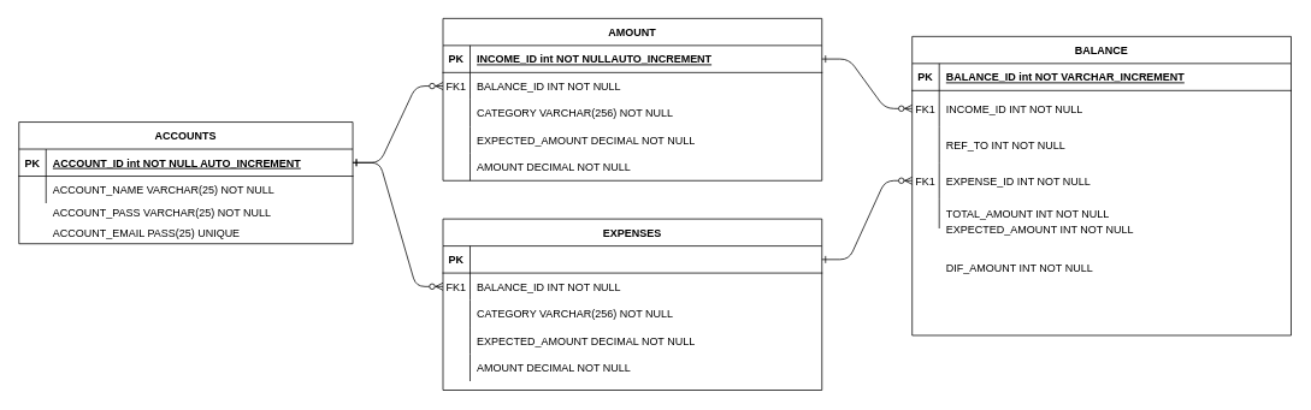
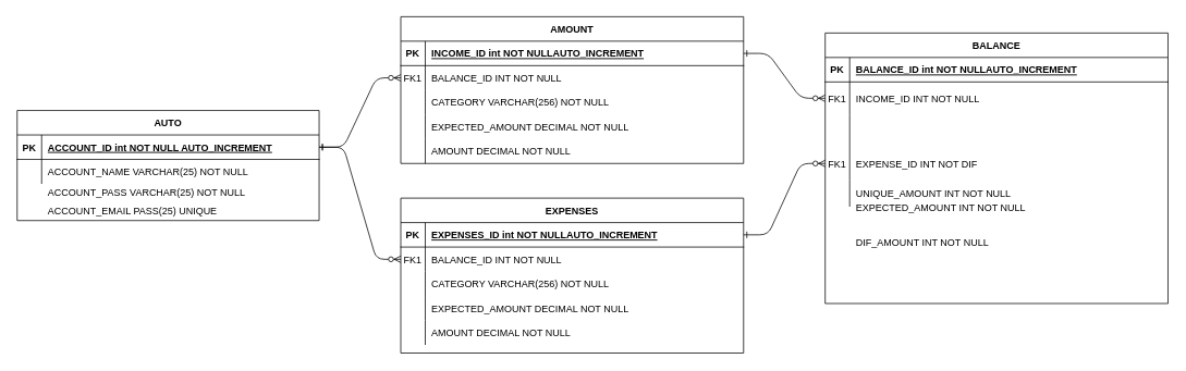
  <mxCell id="0" />
  <mxCell id="1" parent="0" />
  <mxCell id="2" value="" style="edgeStyle=entityRelationEdgeStyle;endArrow=ERzeroToMany;startArrow=ERone;endFill=1;startFill=0;" parent="1" source="4" target="37" edge="1"><mxGeometry width="100" height="100" relative="1" as="geometry"><mxPoint x="340" y="720" as="sourcePoint" /><mxPoint x="440" y="620" as="targetPoint" /></mxGeometry></mxCell>
- <mxCell id="3" value="ACCOUNTS" style="shape=table;startSize=30;container=1;collapsible=1;childLayout=tableLayout;fixedRows=1;rowLines=0;fontStyle=1;align=center;resizeLast=1;" parent="1" vertex="1"><mxGeometry x="20" y="135" width="370" height="135" as="geometry" /></mxCell>
+ <mxCell id="3" value="AUTO" style="shape=table;startSize=30;container=1;collapsible=1;childLayout=tableLayout;fixedRows=1;rowLines=0;fontStyle=1;align=center;resizeLast=1;" parent="1" vertex="1"><mxGeometry x="20" y="135" width="370" height="135" as="geometry" /></mxCell>
  <mxCell id="4" value="" style="shape=partialRectangle;collapsible=0;dropTarget=0;pointerEvents=0;fillColor=none;points=[[0,0.5],[1,0.5]];portConstraint=eastwest;top=0;left=0;right=0;bottom=1;" parent="3" vertex="1"><mxGeometry y="30" width="370" height="30" as="geometry" /></mxCell>
  <mxCell id="5" value="PK" style="shape=partialRectangle;overflow=hidden;connectable=0;fillColor=none;top=0;left=0;bottom=0;right=0;fontStyle=1;" parent="4" vertex="1"><mxGeometry width="30" height="30" as="geometry" /></mxCell>
  <mxCell id="6" value="ACCOUNT_ID int NOT NULL AUTO_INCREMENT" style="shape=partialRectangle;overflow=hidden;connectable=0;fillColor=none;top=0;left=0;bottom=0;right=0;align=left;spacingLeft=6;fontStyle=5;" parent="4" vertex="1"><mxGeometry x="30" width="340" height="30" as="geometry" /></mxCell>
  <mxCell id="7" value="" style="shape=partialRectangle;collapsible=0;dropTarget=0;pointerEvents=0;fillColor=none;points=[[0,0.5],[1,0.5]];portConstraint=eastwest;top=0;left=0;right=0;bottom=0;" parent="3" vertex="1"><mxGeometry y="60" width="370" height="30" as="geometry" /></mxCell>
  <mxCell id="8" value="" style="shape=partialRectangle;overflow=hidden;connectable=0;fillColor=none;top=0;left=0;bottom=0;right=0;" parent="7" vertex="1"><mxGeometry width="30" height="30" as="geometry" /></mxCell>
  <mxCell id="9" value="ACCOUNT_NAME VARCHAR(25) NOT NULL" style="shape=partialRectangle;overflow=hidden;connectable=0;fillColor=none;top=0;left=0;bottom=0;right=0;align=left;spacingLeft=6;" parent="7" vertex="1"><mxGeometry x="30" width="340" height="30" as="geometry" /></mxCell>
  <mxCell id="10" value="ACCOUNT_PASS VARCHAR(25) NOT NULL" style="shape=partialRectangle;overflow=hidden;connectable=0;fillColor=none;top=0;left=0;bottom=0;right=0;align=left;spacingLeft=6;" parent="1" vertex="1"><mxGeometry x="50" y="220" width="340" height="30" as="geometry" /></mxCell>
  <mxCell id="11" value="ACCOUNT_EMAIL PASS(25) UNIQUE" style="shape=partialRectangle;overflow=hidden;connectable=0;fillColor=none;top=0;left=0;bottom=0;right=0;align=left;spacingLeft=6;" parent="1" vertex="1"><mxGeometry x="50" y="242.5" width="340" height="30" as="geometry" /></mxCell>
  <mxCell id="12" value="EXPECTED_AMOUNT INT NOT NULL " style="shape=partialRectangle;overflow=hidden;connectable=0;fillColor=none;top=0;left=0;bottom=0;right=0;align=left;spacingLeft=6;" parent="1" vertex="1"><mxGeometry x="1040" y="237" width="390" height="33" as="geometry" /></mxCell>
  <mxCell id="13" value="DIF_AMOUNT INT NOT NULL" style="shape=partialRectangle;overflow=hidden;connectable=0;fillColor=none;top=0;left=0;bottom=0;right=0;align=left;spacingLeft=6;" parent="1" vertex="1"><mxGeometry x="1040" y="280" width="390" height="33" as="geometry" /></mxCell>
  <mxCell id="14" value="" style="edgeStyle=entityRelationEdgeStyle;endArrow=ERzeroToMany;startArrow=ERone;endFill=1;startFill=0;entryX=0;entryY=0.5;entryDx=0;entryDy=0;exitX=1;exitY=0.5;exitDx=0;exitDy=0;" parent="1" source="4" target="21" edge="1"><mxGeometry width="100" height="100" relative="1" as="geometry"><mxPoint x="400" y="190" as="sourcePoint" /><mxPoint x="500" y="30" as="targetPoint" /></mxGeometry></mxCell>
  <mxCell id="15" value="" style="edgeStyle=entityRelationEdgeStyle;endArrow=ERzeroToMany;startArrow=ERone;endFill=1;startFill=0;entryX=0;entryY=0.5;entryDx=0;entryDy=0;exitX=1;exitY=0.5;exitDx=0;exitDy=0;" parent="1" source="34" target="59" edge="1"><mxGeometry width="100" height="100" relative="1" as="geometry"><mxPoint x="400" y="190" as="sourcePoint" /><mxPoint x="500" y="30" as="targetPoint" /></mxGeometry></mxCell>
  <mxCell id="16" value="" style="edgeStyle=entityRelationEdgeStyle;endArrow=ERzeroToMany;startArrow=ERone;endFill=1;startFill=0;exitX=1;exitY=0.5;exitDx=0;exitDy=0;entryX=0;entryY=0.5;entryDx=0;entryDy=0;" parent="1" source="18" edge="1" target="53"><mxGeometry width="100" height="100" relative="1" as="geometry"><mxPoint x="410" y="200" as="sourcePoint" /><mxPoint x="1080" y="120" as="targetPoint" /></mxGeometry></mxCell>
  <mxCell id="17" value="AMOUNT" style="shape=table;startSize=30;container=1;collapsible=1;childLayout=tableLayout;fixedRows=1;rowLines=0;fontStyle=1;align=center;resizeLast=1;" parent="1" vertex="1"><mxGeometry x="490" y="20" width="420" height="180" as="geometry" /></mxCell>
  <mxCell id="18" value="" style="shape=partialRectangle;collapsible=0;dropTarget=0;pointerEvents=0;fillColor=none;points=[[0,0.5],[1,0.5]];portConstraint=eastwest;top=0;left=0;right=0;bottom=1;" parent="17" vertex="1"><mxGeometry y="30" width="420" height="30" as="geometry" /></mxCell>
  <mxCell id="19" value="PK" style="shape=partialRectangle;overflow=hidden;connectable=0;fillColor=none;top=0;left=0;bottom=0;right=0;fontStyle=1;" parent="18" vertex="1"><mxGeometry width="30" height="30" as="geometry" /></mxCell>
  <mxCell id="20" value="INCOME_ID int NOT NULLAUTO_INCREMENT" style="shape=partialRectangle;overflow=hidden;connectable=0;fillColor=none;top=0;left=0;bottom=0;right=0;align=left;spacingLeft=6;fontStyle=5;" parent="18" vertex="1"><mxGeometry x="30" width="390" height="30" as="geometry" /></mxCell>
  <mxCell id="21" value="" style="shape=partialRectangle;collapsible=0;dropTarget=0;pointerEvents=0;fillColor=none;points=[[0,0.5],[1,0.5]];portConstraint=eastwest;top=0;left=0;right=0;bottom=0;" parent="17" vertex="1"><mxGeometry y="60" width="420" height="30" as="geometry" /></mxCell>
  <mxCell id="22" value="FK1" style="shape=partialRectangle;overflow=hidden;connectable=0;fillColor=none;top=0;left=0;bottom=0;right=0;" parent="21" vertex="1"><mxGeometry width="30" height="30" as="geometry" /></mxCell>
  <mxCell id="23" value="BALANCE_ID INT NOT NULL" style="shape=partialRectangle;overflow=hidden;connectable=0;fillColor=none;top=0;left=0;bottom=0;right=0;align=left;spacingLeft=6;" parent="21" vertex="1"><mxGeometry x="30" width="390" height="30" as="geometry" /></mxCell>
  <mxCell id="24" value="" style="shape=partialRectangle;collapsible=0;dropTarget=0;pointerEvents=0;fillColor=none;points=[[0,0.5],[1,0.5]];portConstraint=eastwest;top=0;left=0;right=0;bottom=0;" parent="17" vertex="1"><mxGeometry y="90" width="420" height="30" as="geometry" /></mxCell>
  <mxCell id="25" value="" style="shape=partialRectangle;overflow=hidden;connectable=0;fillColor=none;top=0;left=0;bottom=0;right=0;" parent="24" vertex="1"><mxGeometry width="30" height="30" as="geometry" /></mxCell>
  <mxCell id="26" value="CATEGORY VARCHAR(256) NOT NULL" style="shape=partialRectangle;overflow=hidden;connectable=0;fillColor=none;top=0;left=0;bottom=0;right=0;align=left;spacingLeft=6;" parent="24" vertex="1"><mxGeometry x="30" width="390" height="30" as="geometry" /></mxCell>
  <mxCell id="27" value="" style="shape=partialRectangle;collapsible=0;dropTarget=0;pointerEvents=0;fillColor=none;points=[[0,0.5],[1,0.5]];portConstraint=eastwest;top=0;left=0;right=0;bottom=0;" parent="17" vertex="1"><mxGeometry y="120" width="420" height="30" as="geometry" /></mxCell>
  <mxCell id="28" value="" style="shape=partialRectangle;overflow=hidden;connectable=0;fillColor=none;top=0;left=0;bottom=0;right=0;" parent="27" vertex="1"><mxGeometry width="30" height="30" as="geometry" /></mxCell>
  <mxCell id="29" value="EXPECTED_AMOUNT DECIMAL NOT NULL" style="shape=partialRectangle;overflow=hidden;connectable=0;fillColor=none;top=0;left=0;bottom=0;right=0;align=left;spacingLeft=6;" parent="27" vertex="1"><mxGeometry x="30" width="390" height="30" as="geometry" /></mxCell>
  <mxCell id="30" value="" style="shape=partialRectangle;collapsible=0;dropTarget=0;pointerEvents=0;fillColor=none;points=[[0,0.5],[1,0.5]];portConstraint=eastwest;top=0;left=0;right=0;bottom=0;" parent="17" vertex="1"><mxGeometry y="150" width="420" height="30" as="geometry" /></mxCell>
  <mxCell id="31" value="" style="shape=partialRectangle;overflow=hidden;connectable=0;fillColor=none;top=0;left=0;bottom=0;right=0;" parent="30" vertex="1"><mxGeometry width="30" height="30" as="geometry" /></mxCell>
  <mxCell id="32" value="AMOUNT DECIMAL NOT NULL" style="shape=partialRectangle;overflow=hidden;connectable=0;fillColor=none;top=0;left=0;bottom=0;right=0;align=left;spacingLeft=6;" parent="30" vertex="1"><mxGeometry x="30" width="390" height="30" as="geometry" /></mxCell>
  <mxCell id="33" value="EXPENSES" style="shape=table;startSize=30;container=1;collapsible=1;childLayout=tableLayout;fixedRows=1;rowLines=0;fontStyle=1;align=center;resizeLast=1;" parent="1" vertex="1"><mxGeometry x="490" y="242.5" width="420" height="190" as="geometry" /></mxCell>
  <mxCell id="34" value="" style="shape=partialRectangle;collapsible=0;dropTarget=0;pointerEvents=0;fillColor=none;points=[[0,0.5],[1,0.5]];portConstraint=eastwest;top=0;left=0;right=0;bottom=1;" parent="33" vertex="1"><mxGeometry y="30" width="420" height="30" as="geometry" /></mxCell>
  <mxCell id="35" value="PK" style="shape=partialRectangle;overflow=hidden;connectable=0;fillColor=none;top=0;left=0;bottom=0;right=0;fontStyle=1;" parent="34" vertex="1"><mxGeometry width="30" height="30" as="geometry" /></mxCell>
+ <mxCell id="36" value="EXPENSES_ID int NOT NULLAUTO_INCREMENT" style="shape=partialRectangle;overflow=hidden;connectable=0;fillColor=none;top=0;left=0;bottom=0;right=0;align=left;spacingLeft=6;fontStyle=5;" parent="34" vertex="1"><mxGeometry x="30" width="390" height="30" as="geometry" /></mxCell>
  <mxCell id="37" value="" style="shape=partialRectangle;collapsible=0;dropTarget=0;pointerEvents=0;fillColor=none;points=[[0,0.5],[1,0.5]];portConstraint=eastwest;top=0;left=0;right=0;bottom=0;" parent="33" vertex="1"><mxGeometry y="60" width="420" height="30" as="geometry" /></mxCell>
  <mxCell id="38" value="FK1" style="shape=partialRectangle;overflow=hidden;connectable=0;fillColor=none;top=0;left=0;bottom=0;right=0;" parent="37" vertex="1"><mxGeometry width="30" height="30" as="geometry" /></mxCell>
  <mxCell id="39" value="BALANCE_ID INT NOT NULL" style="shape=partialRectangle;overflow=hidden;connectable=0;fillColor=none;top=0;left=0;bottom=0;right=0;align=left;spacingLeft=6;" parent="37" vertex="1"><mxGeometry x="30" width="390" height="30" as="geometry" /></mxCell>
  <mxCell id="40" value="" style="shape=partialRectangle;collapsible=0;dropTarget=0;pointerEvents=0;fillColor=none;points=[[0,0.5],[1,0.5]];portConstraint=eastwest;top=0;left=0;right=0;bottom=0;" parent="33" vertex="1"><mxGeometry y="90" width="420" height="30" as="geometry" /></mxCell>
  <mxCell id="41" value="" style="shape=partialRectangle;overflow=hidden;connectable=0;fillColor=none;top=0;left=0;bottom=0;right=0;" parent="40" vertex="1"><mxGeometry width="30" height="30" as="geometry" /></mxCell>
  <mxCell id="42" value="CATEGORY VARCHAR(256) NOT NULL" style="shape=partialRectangle;overflow=hidden;connectable=0;fillColor=none;top=0;left=0;bottom=0;right=0;align=left;spacingLeft=6;" parent="40" vertex="1"><mxGeometry x="30" width="390" height="30" as="geometry" /></mxCell>
  <mxCell id="43" value="" style="shape=partialRectangle;collapsible=0;dropTarget=0;pointerEvents=0;fillColor=none;points=[[0,0.5],[1,0.5]];portConstraint=eastwest;top=0;left=0;right=0;bottom=0;" parent="33" vertex="1"><mxGeometry y="120" width="420" height="30" as="geometry" /></mxCell>
  <mxCell id="44" value="" style="shape=partialRectangle;overflow=hidden;connectable=0;fillColor=none;top=0;left=0;bottom=0;right=0;" parent="43" vertex="1"><mxGeometry width="30" height="30" as="geometry" /></mxCell>
  <mxCell id="45" value="EXPECTED_AMOUNT DECIMAL NOT NULL" style="shape=partialRectangle;overflow=hidden;connectable=0;fillColor=none;top=0;left=0;bottom=0;right=0;align=left;spacingLeft=6;" parent="43" vertex="1"><mxGeometry x="30" width="390" height="30" as="geometry" /></mxCell>
  <mxCell id="46" value="" style="shape=partialRectangle;collapsible=0;dropTarget=0;pointerEvents=0;fillColor=none;points=[[0,0.5],[1,0.5]];portConstraint=eastwest;top=0;left=0;right=0;bottom=0;" parent="33" vertex="1"><mxGeometry y="150" width="420" height="30" as="geometry" /></mxCell>
  <mxCell id="47" value="" style="shape=partialRectangle;overflow=hidden;connectable=0;fillColor=none;top=0;left=0;bottom=0;right=0;" parent="46" vertex="1"><mxGeometry width="30" height="30" as="geometry" /></mxCell>
  <mxCell id="48" value="AMOUNT DECIMAL NOT NULL" style="shape=partialRectangle;overflow=hidden;connectable=0;fillColor=none;top=0;left=0;bottom=0;right=0;align=left;spacingLeft=6;" parent="46" vertex="1"><mxGeometry x="30" width="390" height="30" as="geometry" /></mxCell>
  <mxCell id="49" value="BALANCE" style="shape=table;startSize=30;container=1;collapsible=1;childLayout=tableLayout;fixedRows=1;rowLines=0;fontStyle=1;align=center;resizeLast=1;" parent="1" vertex="1"><mxGeometry x="1010" y="40" width="420" height="331.75" as="geometry" /></mxCell>
  <mxCell id="50" value="" style="shape=partialRectangle;collapsible=0;dropTarget=0;pointerEvents=0;fillColor=none;points=[[0,0.5],[1,0.5]];portConstraint=eastwest;top=0;left=0;right=0;bottom=1;" parent="49" vertex="1"><mxGeometry y="30" width="420" height="30" as="geometry" /></mxCell>
  <mxCell id="51" value="PK" style="shape=partialRectangle;overflow=hidden;connectable=0;fillColor=none;top=0;left=0;bottom=0;right=0;fontStyle=1;" parent="50" vertex="1"><mxGeometry width="30" height="30" as="geometry" /></mxCell>
- <mxCell id="52" value="BALANCE_ID int NOT VARCHAR_INCREMENT" style="shape=partialRectangle;overflow=hidden;connectable=0;fillColor=none;top=0;left=0;bottom=0;right=0;align=left;spacingLeft=6;fontStyle=5;" parent="50" vertex="1"><mxGeometry x="30" width="390" height="30" as="geometry" /></mxCell>
+ <mxCell id="52" value="BALANCE_ID int NOT NULLAUTO_INCREMENT" style="shape=partialRectangle;overflow=hidden;connectable=0;fillColor=none;top=0;left=0;bottom=0;right=0;align=left;spacingLeft=6;fontStyle=5;" parent="50" vertex="1"><mxGeometry x="30" width="390" height="30" as="geometry" /></mxCell>
  <mxCell id="53" value="" style="shape=partialRectangle;collapsible=0;dropTarget=0;pointerEvents=0;fillColor=none;points=[[0,0.5],[1,0.5]];portConstraint=eastwest;top=0;left=0;right=0;bottom=0;" parent="49" vertex="1"><mxGeometry y="60" width="420" height="40" as="geometry" /></mxCell>
  <mxCell id="54" value="FK1" style="shape=partialRectangle;overflow=hidden;connectable=0;fillColor=none;top=0;left=0;bottom=0;right=0;" parent="53" vertex="1"><mxGeometry width="30" height="40" as="geometry" /></mxCell>
  <mxCell id="55" value="INCOME_ID INT NOT NULL" style="shape=partialRectangle;overflow=hidden;connectable=0;fillColor=none;top=0;left=0;bottom=0;right=0;align=left;spacingLeft=6;" parent="53" vertex="1"><mxGeometry x="30" width="390" height="40" as="geometry" /></mxCell>
  <mxCell id="56" value="" style="shape=partialRectangle;collapsible=0;dropTarget=0;pointerEvents=0;fillColor=none;points=[[0,0.5],[1,0.5]];portConstraint=eastwest;top=0;left=0;right=0;bottom=0;" vertex="1" parent="49"><mxGeometry y="100" width="420" height="40" as="geometry" /></mxCell>
  <mxCell id="57" value="" style="shape=partialRectangle;overflow=hidden;connectable=0;fillColor=none;top=0;left=0;bottom=0;right=0;" vertex="1" parent="56"><mxGeometry width="30" height="40" as="geometry" /></mxCell>
- <mxCell id="58" value="REF_TO INT NOT NULL" style="shape=partialRectangle;overflow=hidden;connectable=0;fillColor=none;top=0;left=0;bottom=0;right=0;align=left;spacingLeft=6;" vertex="1" parent="56"><mxGeometry x="30" width="390" height="40" as="geometry" /></mxCell>
  <mxCell id="59" value="" style="shape=partialRectangle;collapsible=0;dropTarget=0;pointerEvents=0;fillColor=none;points=[[0,0.5],[1,0.5]];portConstraint=eastwest;top=0;left=0;right=0;bottom=0;" parent="49" vertex="1"><mxGeometry y="140" width="420" height="40" as="geometry" /></mxCell>
  <mxCell id="60" value="FK1" style="shape=partialRectangle;overflow=hidden;connectable=0;fillColor=none;top=0;left=0;bottom=0;right=0;" parent="59" vertex="1"><mxGeometry width="30" height="40" as="geometry" /></mxCell>
- <mxCell id="61" value="EXPENSE_ID INT NOT NULL" style="shape=partialRectangle;overflow=hidden;connectable=0;fillColor=none;top=0;left=0;bottom=0;right=0;align=left;spacingLeft=6;" parent="59" vertex="1"><mxGeometry x="30" width="390" height="40" as="geometry" /></mxCell>
+ <mxCell id="61" value="EXPENSE_ID INT NOT DIF" style="shape=partialRectangle;overflow=hidden;connectable=0;fillColor=none;top=0;left=0;bottom=0;right=0;align=left;spacingLeft=6;" parent="59" vertex="1"><mxGeometry x="30" width="390" height="40" as="geometry" /></mxCell>
  <mxCell id="62" value="" style="shape=partialRectangle;collapsible=0;dropTarget=0;pointerEvents=0;fillColor=none;points=[[0,0.5],[1,0.5]];portConstraint=eastwest;top=0;left=0;right=0;bottom=0;" parent="49" vertex="1"><mxGeometry y="180" width="420" height="33" as="geometry" /></mxCell>
  <mxCell id="63" value="" style="shape=partialRectangle;overflow=hidden;connectable=0;fillColor=none;top=0;left=0;bottom=0;right=0;" parent="62" vertex="1"><mxGeometry width="30" height="33" as="geometry" /></mxCell>
- <mxCell id="64" value="TOTAL_AMOUNT INT NOT NULL" style="shape=partialRectangle;overflow=hidden;connectable=0;fillColor=none;top=0;left=0;bottom=0;right=0;align=left;spacingLeft=6;" parent="62" vertex="1"><mxGeometry x="30" width="390" height="33" as="geometry" /></mxCell>
+ <mxCell id="64" value="UNIQUE_AMOUNT INT NOT NULL" style="shape=partialRectangle;overflow=hidden;connectable=0;fillColor=none;top=0;left=0;bottom=0;right=0;align=left;spacingLeft=6;" parent="62" vertex="1"><mxGeometry x="30" width="390" height="33" as="geometry" /></mxCell>
